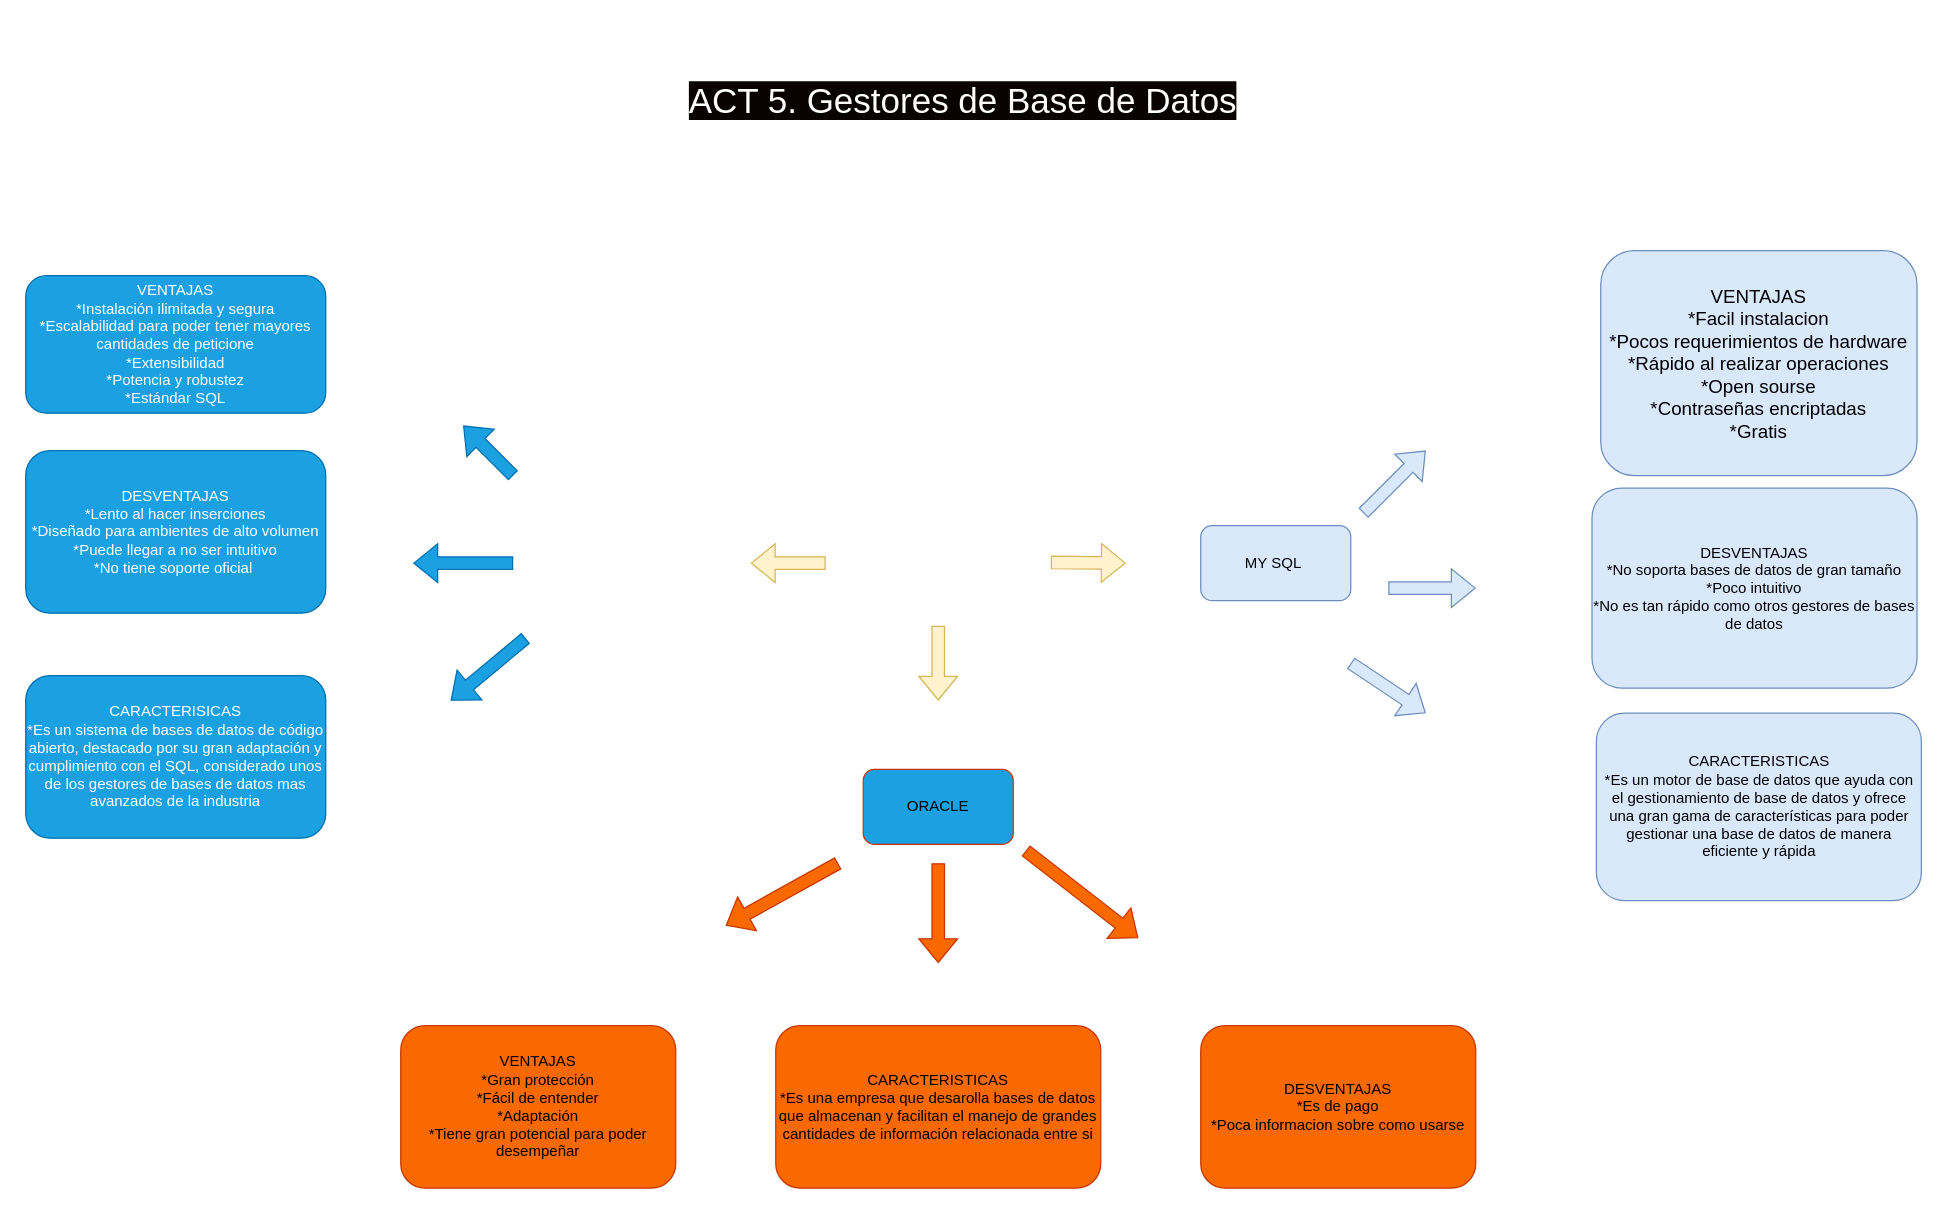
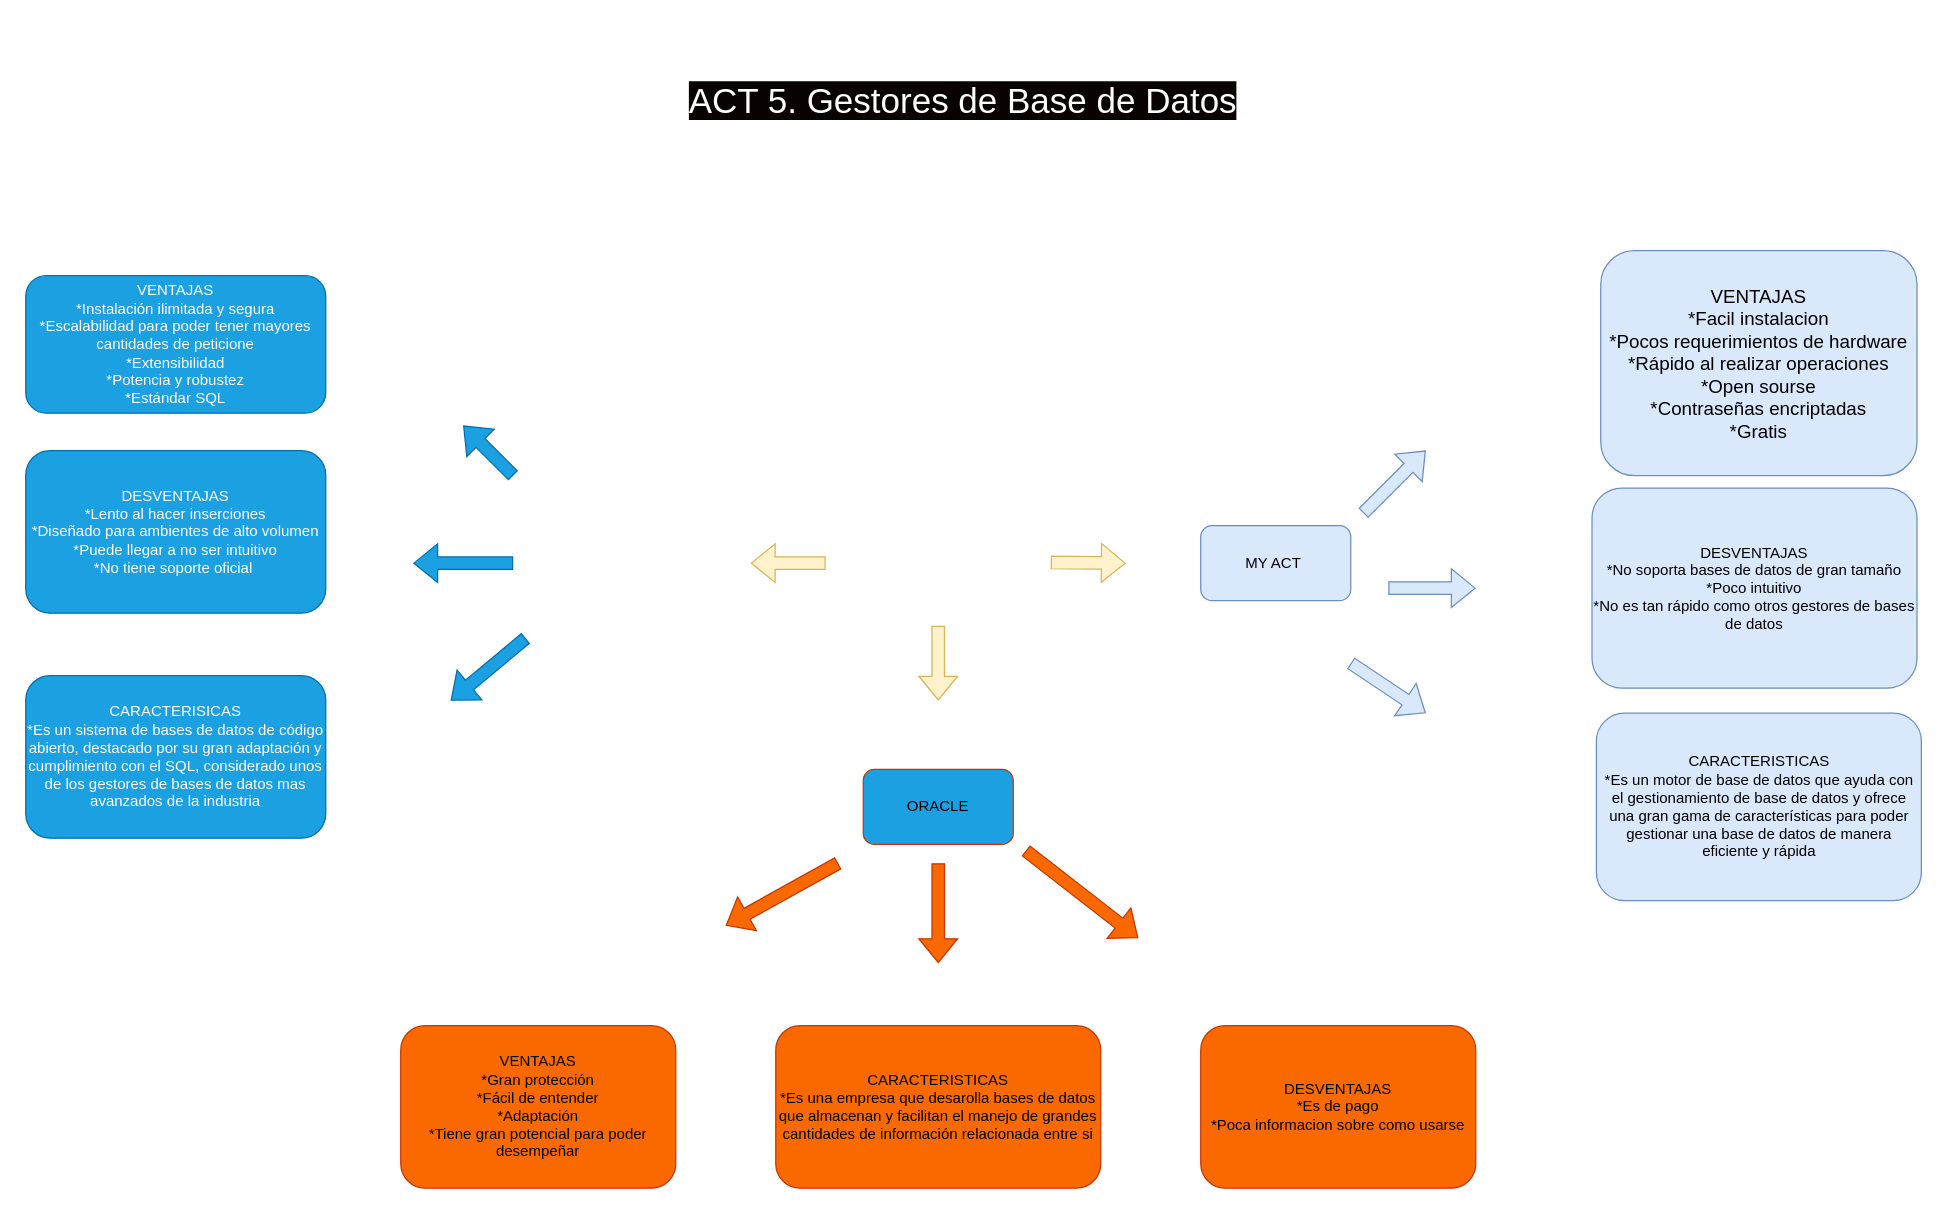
  <mxCell id="0" />
  <mxCell id="1" parent="0" />
- <mxCell id="2" value="MY SQL&amp;nbsp;" style="rounded=1;whiteSpace=wrap;html=1;fillColor=#dae8fc;strokeColor=#6c8ebf;" parent="1" vertex="1"><mxGeometry x="960" y="420" width="120" height="60" as="geometry" /></mxCell>
+ <mxCell id="2" value="MY ACT&amp;nbsp;" style="rounded=1;whiteSpace=wrap;html=1;fillColor=#dae8fc;strokeColor=#6c8ebf;" parent="1" vertex="1"><mxGeometry x="960" y="420" width="120" height="60" as="geometry" /></mxCell>
  <mxCell id="3" value="&lt;font style=&quot;font-size: 15px;&quot;&gt;VENTAJAS&lt;br&gt;*Facil instalacion&lt;br&gt;*Pocos requerimientos de hardware&lt;br&gt;*Rápido al realizar operaciones&lt;br&gt;*Open sourse&lt;br&gt;*Contraseñas encriptadas&lt;br&gt;*Gratis&lt;/font&gt;" style="rounded=1;whiteSpace=wrap;html=1;align=center;fillColor=#dae8fc;strokeColor=#6c8ebf;" parent="1" vertex="1"><mxGeometry x="1280" y="200" width="253" height="180" as="geometry" /></mxCell>
  <mxCell id="4" value="DESVENTAJAS&lt;br&gt;*No soporta bases de datos de gran tamaño&lt;br&gt;*Poco intuitivo&lt;br&gt;*No es tan rápido como otros gestores de bases de datos" style="rounded=1;whiteSpace=wrap;html=1;fillColor=#dae8fc;strokeColor=#6c8ebf;" parent="1" vertex="1"><mxGeometry x="1273" y="390" width="260" height="160" as="geometry" /></mxCell>
  <mxCell id="5" value="CARACTERISTICAS&lt;br&gt;*Es un motor de base de datos que ayuda con el gestionamiento de base de datos y ofrece una gran gama de características para poder gestionar una base de datos de manera eficiente y rápida" style="rounded=1;whiteSpace=wrap;html=1;fillColor=#dae8fc;strokeColor=#6c8ebf;" parent="1" vertex="1"><mxGeometry x="1276.5" y="570" width="260" height="150" as="geometry" /></mxCell>
  <mxCell id="6" value="" style="shape=flexArrow;endArrow=classic;html=1;rounded=0;fillColor=#dae8fc;strokeColor=#6c8ebf;" parent="1" edge="1"><mxGeometry width="50" height="50" relative="1" as="geometry"><mxPoint x="1090" y="410" as="sourcePoint" /><mxPoint x="1140" y="360" as="targetPoint" /></mxGeometry></mxCell>
  <mxCell id="7" value="" style="shape=flexArrow;endArrow=classic;html=1;rounded=0;fillColor=#dae8fc;strokeColor=#6c8ebf;" parent="1" edge="1"><mxGeometry width="50" height="50" relative="1" as="geometry"><mxPoint x="1110" y="470" as="sourcePoint" /><mxPoint x="1180" y="470" as="targetPoint" /></mxGeometry></mxCell>
  <mxCell id="8" value="" style="shape=flexArrow;endArrow=classic;html=1;rounded=0;fillColor=#dae8fc;strokeColor=#6c8ebf;" parent="1" edge="1"><mxGeometry width="50" height="50" relative="1" as="geometry"><mxPoint x="1080" y="530" as="sourcePoint" /><mxPoint x="1140" y="570" as="targetPoint" /></mxGeometry></mxCell>
  <mxCell id="9" value="VENTAJAS&lt;br&gt;*Instalación ilimitada y segura&lt;br&gt;*Escalabilidad para poder tener mayores cantidades de peticione&lt;br&gt;*Extensibilidad&lt;br&gt;*Potencia y robustez&lt;br&gt;*Estándar SQL" style="rounded=1;whiteSpace=wrap;html=1;fillColor=#1ba1e2;fontColor=#ffffff;strokeColor=#006EAF;" parent="1" vertex="1"><mxGeometry x="20" width="240" height="110" as="geometry" y="220" /></mxCell>
  <mxCell id="10" value="DESVENTAJAS&lt;br&gt;*Lento al hacer inserciones&lt;br&gt;*Diseñado para ambientes de alto volumen&lt;br&gt;*Puede llegar a no ser intuitivo&lt;br&gt;*No tiene soporte oficial&amp;nbsp;" style="rounded=1;whiteSpace=wrap;html=1;fillColor=#1ba1e2;fontColor=#ffffff;strokeColor=#006EAF;" parent="1" vertex="1"><mxGeometry x="20" y="360" width="240" height="130" as="geometry" /></mxCell>
  <mxCell id="11" value="CARACTERISICAS&lt;br&gt;*Es un sistema de bases de datos de código abierto, destacado por su gran adaptación y cumplimiento con el SQL, considerado unos de los gestores de bases de datos mas avanzados de la industria" style="rounded=1;whiteSpace=wrap;html=1;fillColor=#1ba1e2;fontColor=#ffffff;strokeColor=#006EAF;" parent="1" vertex="1"><mxGeometry x="20" y="540" width="240" height="130" as="geometry" /></mxCell>
  <mxCell id="12" value="" style="shape=flexArrow;endArrow=classic;html=1;rounded=0;fillColor=#1ba1e2;strokeColor=#006EAF;" parent="1" edge="1"><mxGeometry width="50" height="50" relative="1" as="geometry"><mxPoint x="410" y="380" as="sourcePoint" /><mxPoint x="370" y="340" as="targetPoint" /></mxGeometry></mxCell>
  <mxCell id="13" value="" style="shape=flexArrow;endArrow=classic;html=1;rounded=0;fillColor=#1ba1e2;strokeColor=#006EAF;" parent="1" edge="1"><mxGeometry width="50" height="50" relative="1" as="geometry"><mxPoint x="410" y="450" as="sourcePoint" /><mxPoint x="330" y="450" as="targetPoint" /></mxGeometry></mxCell>
  <mxCell id="14" value="" style="shape=flexArrow;endArrow=classic;html=1;rounded=0;fillColor=#1ba1e2;strokeColor=#006EAF;" parent="1" edge="1"><mxGeometry width="50" height="50" relative="1" as="geometry"><mxPoint x="420" y="510" as="sourcePoint" /><mxPoint x="360" y="560" as="targetPoint" /></mxGeometry></mxCell>
  <mxCell id="15" value="ORACLE" style="rounded=1;whiteSpace=wrap;html=1;fillColor=#1ba1e2;fontColor=#000000;strokeColor=#C73500;" parent="1" vertex="1"><mxGeometry x="690" y="615" width="120" height="60" as="geometry" /></mxCell>
  <mxCell id="16" value="VENTAJAS&lt;br&gt;*Gran protección&lt;br&gt;*Fácil de entender&lt;br&gt;*Adaptación&lt;br&gt;*Tiene gran potencial para poder desempeñar" style="rounded=1;whiteSpace=wrap;html=1;fillColor=#fa6800;fontColor=#000000;strokeColor=#C73500;" parent="1" vertex="1"><mxGeometry x="320" y="820" width="220" height="130" as="geometry" /></mxCell>
  <mxCell id="17" value="DESVENTAJAS&lt;br&gt;*Es de pago&lt;br&gt;*Poca informacion sobre como usarse&lt;br&gt;" style="rounded=1;whiteSpace=wrap;html=1;fillColor=#fa6800;fontColor=#000000;strokeColor=#C73500;" parent="1" vertex="1"><mxGeometry x="960" y="820" width="220" height="130" as="geometry" /></mxCell>
  <mxCell id="18" value="CARACTERISTICAS&lt;br&gt;*Es una empresa que desarolla bases de datos que almacenan y facilitan el manejo de grandes cantidades de información relacionada entre si" style="rounded=1;whiteSpace=wrap;html=1;fillColor=#fa6800;fontColor=#000000;strokeColor=#C73500;" parent="1" vertex="1"><mxGeometry x="620" y="820" width="260" height="130" as="geometry" /></mxCell>
  <mxCell id="19" value="" style="shape=flexArrow;endArrow=classic;html=1;rounded=0;fillColor=#fa6800;strokeColor=#C73500;" parent="1" edge="1"><mxGeometry width="50" height="50" relative="1" as="geometry"><mxPoint x="670" y="690" as="sourcePoint" /><mxPoint x="580" y="740" as="targetPoint" /></mxGeometry></mxCell>
  <mxCell id="20" value="" style="shape=flexArrow;endArrow=classic;html=1;rounded=0;fillColor=#fa6800;strokeColor=#C73500;" parent="1" edge="1"><mxGeometry width="50" height="50" relative="1" as="geometry"><mxPoint x="750" y="690" as="sourcePoint" /><mxPoint x="750" y="770" as="targetPoint" /></mxGeometry></mxCell>
  <mxCell id="21" value="" style="shape=flexArrow;endArrow=classic;html=1;rounded=0;fillColor=#fa6800;strokeColor=#C73500;" parent="1" edge="1"><mxGeometry width="50" height="50" relative="1" as="geometry"><mxPoint x="820" y="680" as="sourcePoint" /><mxPoint x="910" y="750" as="targetPoint" /></mxGeometry></mxCell>
  <mxCell id="22" value="" style="shape=flexArrow;endArrow=classic;html=1;rounded=0;fillColor=#fff2cc;strokeColor=#d6b656;" parent="1" edge="1"><mxGeometry width="50" height="50" relative="1" as="geometry"><mxPoint x="660" y="450" as="sourcePoint" /><mxPoint x="600" y="450" as="targetPoint" /></mxGeometry></mxCell>
  <mxCell id="23" value="" style="shape=flexArrow;endArrow=classic;html=1;rounded=0;fillColor=#fff2cc;strokeColor=#d6b656;" parent="1" edge="1"><mxGeometry width="50" height="50" relative="1" as="geometry"><mxPoint x="840" y="449.5" as="sourcePoint" /><mxPoint x="900" y="450" as="targetPoint" /></mxGeometry></mxCell>
  <mxCell id="24" value="" style="shape=flexArrow;endArrow=classic;html=1;rounded=0;fillColor=#fff2cc;strokeColor=#d6b656;" parent="1" edge="1"><mxGeometry width="50" height="50" relative="1" as="geometry"><mxPoint x="750" y="500" as="sourcePoint" /><mxPoint x="750" y="560" as="targetPoint" /></mxGeometry></mxCell>
  <mxCell id="25" value="&lt;h1 style=&quot;margin: 10px 0px; font-weight: normal; line-height: 40px; text-rendering: optimizelegibility; font-size: 28px; text-align: left; font-family: &amp;quot;Source Sans 3 Bold 700&amp;quot;, sans-serif !important;&quot;&gt;&lt;font style=&quot;background-color: rgb(8, 3, 0);&quot; color=&quot;#ffffff&quot;&gt;ACT 5. Gestores de Base de Datos&lt;/font&gt;&lt;/h1&gt;" style="text;html=1;strokeColor=none;fillColor=none;align=center;verticalAlign=middle;whiteSpace=wrap;rounded=0;" parent="1" vertex="1"><mxGeometry x="395" y="20" width="750" height="120" as="geometry" /></mxCell>
